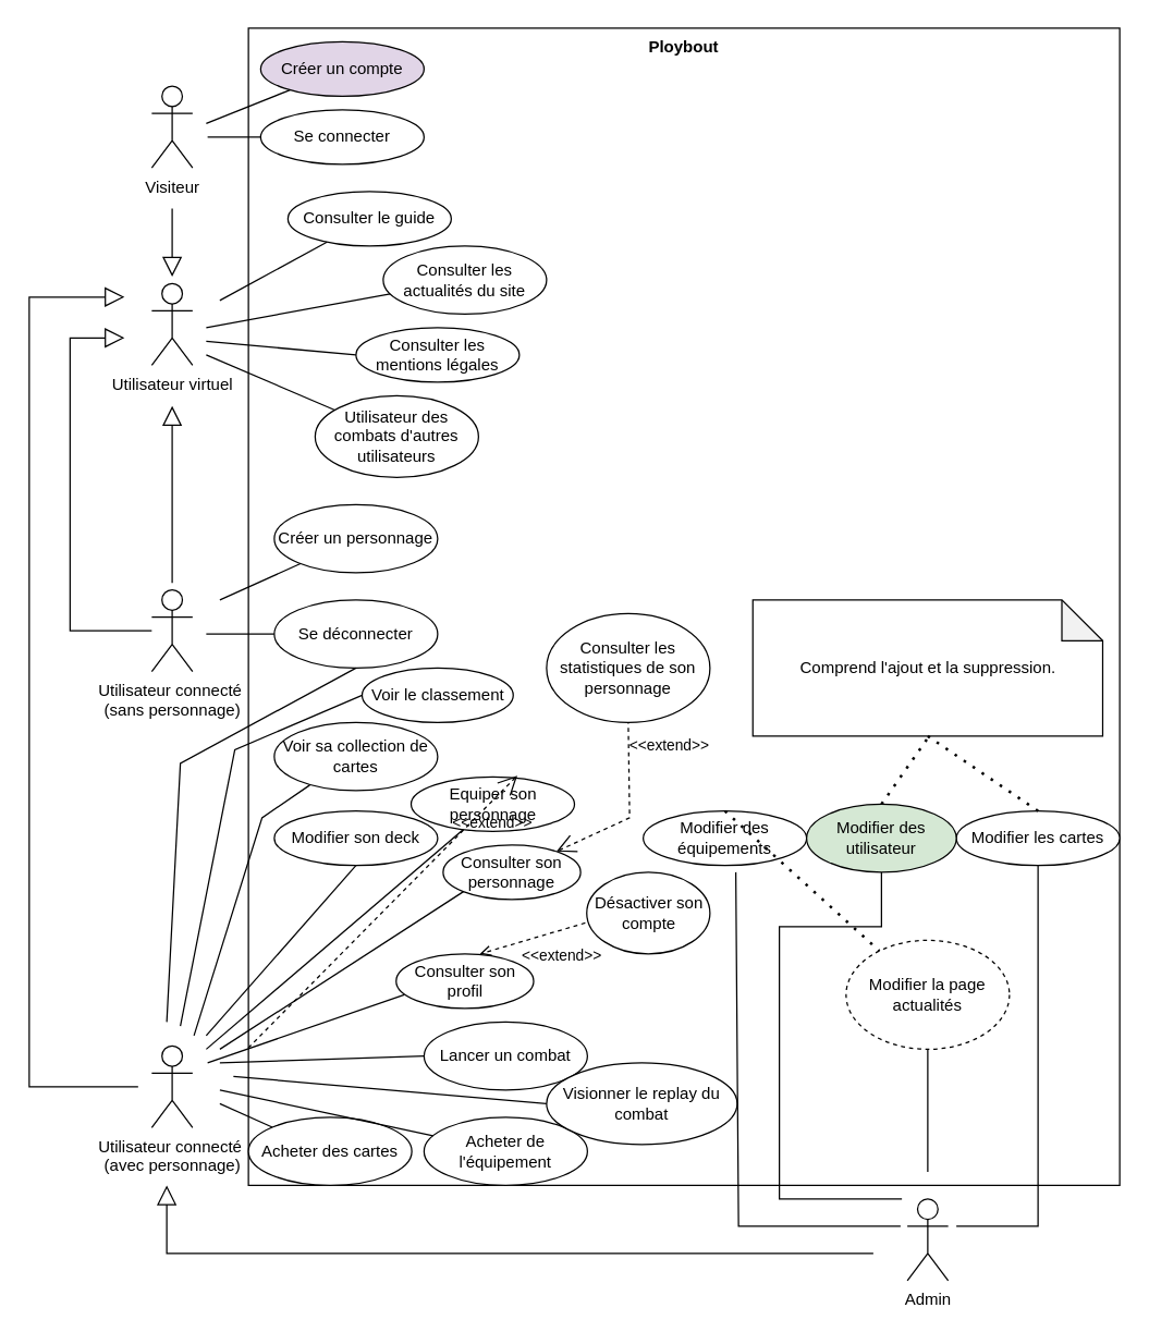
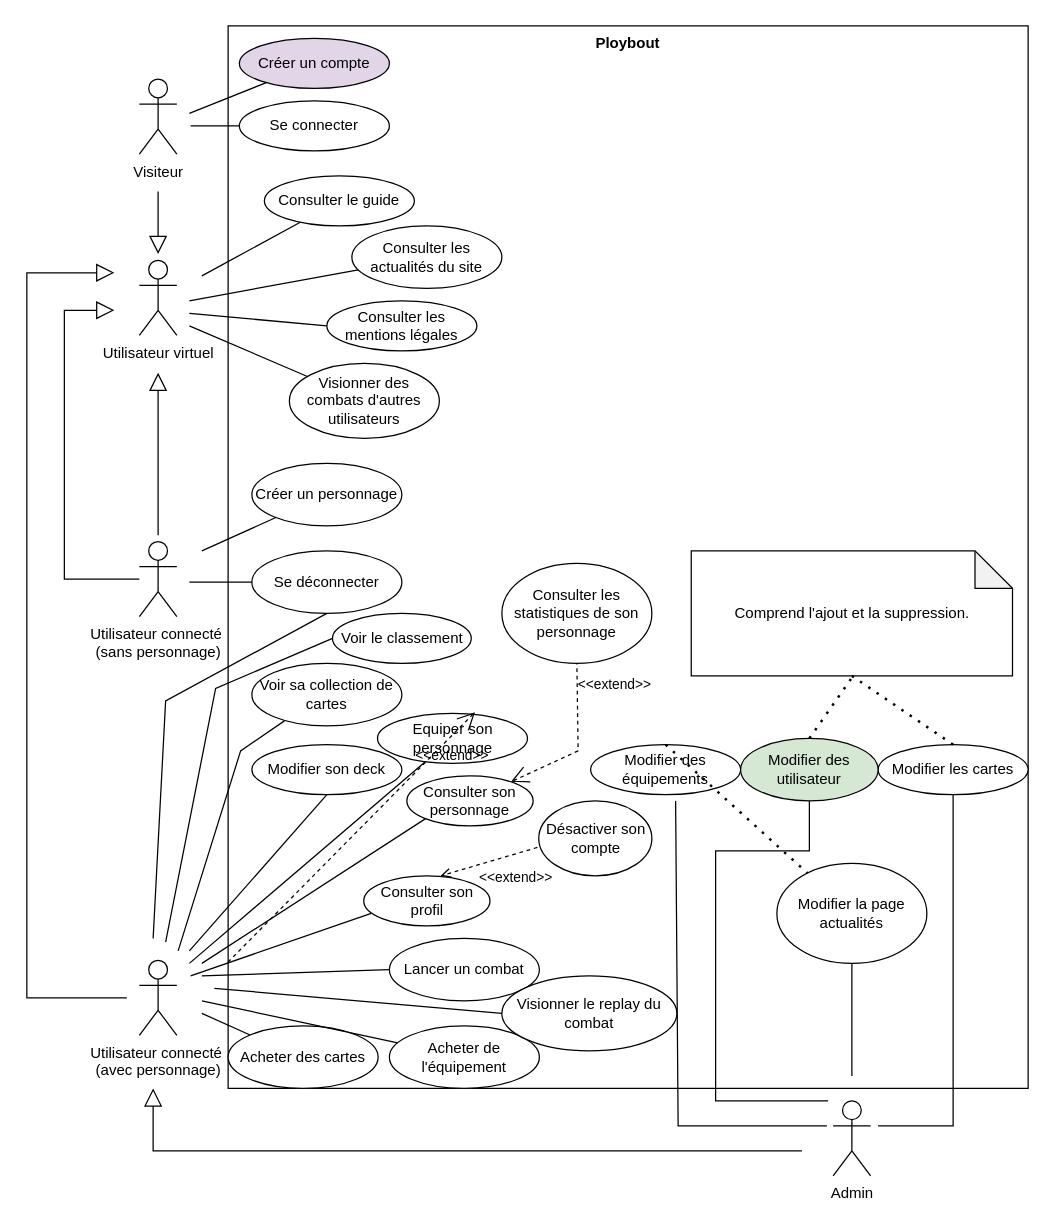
  <mxCell id="0" />
  <mxCell id="1" parent="0" />
  <mxCell id="2" value="Ploybout" style="shape=rect;html=1;verticalAlign=top;fontStyle=1;whiteSpace=wrap;align=center;" parent="1" vertex="1"><mxGeometry x="182" y="20" width="640" height="850" as="geometry" /></mxCell>
  <mxCell id="3" value="Visiteur" style="shape=umlActor;verticalLabelPosition=bottom;verticalAlign=top;html=1;outlineConnect=0;" parent="1" vertex="1"><mxGeometry x="110.98" y="62.5" width="30" height="60" as="geometry" /></mxCell>
  <mxCell id="4" value="&lt;div&gt;Utilisateur connecté&amp;nbsp;&lt;/div&gt;&lt;div&gt;(avec personnage)&lt;/div&gt;" style="shape=umlActor;verticalLabelPosition=bottom;verticalAlign=top;html=1;outlineConnect=0;" parent="1" vertex="1"><mxGeometry x="110.98" y="767.5" width="30" height="60" as="geometry" /></mxCell>
  <mxCell id="5" value="Admin&lt;div&gt;&lt;br&gt;&lt;/div&gt;" style="shape=umlActor;verticalLabelPosition=bottom;verticalAlign=top;html=1;outlineConnect=0;" parent="1" vertex="1"><mxGeometry x="666" y="880" width="30" height="60" as="geometry" /></mxCell>
  <mxCell id="6" value="Consulter le guide" style="ellipse;whiteSpace=wrap;html=1;" parent="1" vertex="1"><mxGeometry x="211" y="140" width="120" height="40" as="geometry" /></mxCell>
  <mxCell id="7" value="Consulter les actualités du site" style="ellipse;whiteSpace=wrap;html=1;" parent="1" vertex="1"><mxGeometry x="281" y="180" width="120" height="50" as="geometry" /></mxCell>
  <mxCell id="8" value="Consulter les mentions légales" style="ellipse;whiteSpace=wrap;html=1;" parent="1" vertex="1"><mxGeometry x="261" y="240" width="120" height="40" as="geometry" /></mxCell>
  <mxCell id="9" value="Lancer un combat" style="ellipse;whiteSpace=wrap;html=1;" parent="1" vertex="1"><mxGeometry x="311" y="750" width="120" height="50" as="geometry" /></mxCell>
  <mxCell id="10" value="Equiper son personnage" style="ellipse;whiteSpace=wrap;html=1;" parent="1" vertex="1"><mxGeometry x="301.5" y="570" width="120" height="40" as="geometry" /></mxCell>
  <mxCell id="11" value="Modifier son deck" style="ellipse;whiteSpace=wrap;html=1;" parent="1" vertex="1"><mxGeometry x="201" y="595" width="120" height="40" as="geometry" /></mxCell>
  <mxCell id="12" value="Consulter son personnage" style="ellipse;whiteSpace=wrap;html=1;" parent="1" vertex="1"><mxGeometry x="325" y="620" width="101" height="40" as="geometry" /></mxCell>
  <mxCell id="13" value="Créer un compte" style="ellipse;whiteSpace=wrap;html=1;fillColor=#e1d5e7;" parent="1" vertex="1"><mxGeometry x="191" y="30" width="120" height="40" as="geometry" /></mxCell>
  <mxCell id="14" value="Créer un personnage" style="ellipse;whiteSpace=wrap;html=1;" parent="1" vertex="1"><mxGeometry x="201" y="370" width="120" height="50" as="geometry" /></mxCell>
  <mxCell id="15" value="Se connecter" style="ellipse;whiteSpace=wrap;html=1;" parent="1" vertex="1"><mxGeometry x="191" y="80" width="120" height="40" as="geometry" /></mxCell>
  <mxCell id="16" value="Acheter des cartes" style="ellipse;whiteSpace=wrap;html=1;" parent="1" vertex="1"><mxGeometry x="182" y="820" width="120" height="50" as="geometry" /></mxCell>
  <mxCell id="17" value="Acheter de l'équipement" style="ellipse;whiteSpace=wrap;html=1;" parent="1" vertex="1"><mxGeometry x="311" y="820" width="120" height="50" as="geometry" /></mxCell>
  <mxCell id="18" value="Se déconnecter" style="ellipse;whiteSpace=wrap;html=1;" parent="1" vertex="1"><mxGeometry x="201" y="440" width="120" height="50" as="geometry" /></mxCell>
  <mxCell id="19" value="Voir sa collection de cartes" style="ellipse;whiteSpace=wrap;html=1;" parent="1" vertex="1"><mxGeometry x="201" y="530" width="120" height="50" as="geometry" /></mxCell>
  <mxCell id="20" value="Visionner le replay du combat" style="ellipse;whiteSpace=wrap;html=1;" parent="1" vertex="1"><mxGeometry x="401" y="780" width="140" height="60" as="geometry" /></mxCell>
  <mxCell id="21" value="Utilisateur virtuel" style="shape=umlActor;verticalLabelPosition=bottom;verticalAlign=top;html=1;outlineConnect=0;" parent="1" vertex="1"><mxGeometry x="110.98" y="207.5" width="30" height="60" as="geometry" /></mxCell>
  <mxCell id="22" value="Utilisateur connecté&amp;nbsp;&lt;div&gt;(sans personnage)&lt;/div&gt;" style="shape=umlActor;verticalLabelPosition=bottom;verticalAlign=top;html=1;outlineConnect=0;" parent="1" vertex="1"><mxGeometry x="110.98" y="432.5" width="30" height="60" as="geometry" /></mxCell>
  <mxCell id="23" value="" style="edgeStyle=none;html=1;endArrow=block;endFill=0;endSize=12;verticalAlign=bottom;rounded=0;" parent="1" edge="1"><mxGeometry width="160" relative="1" as="geometry"><mxPoint x="125.98" y="427.5" as="sourcePoint" /><mxPoint x="125.98" y="297.5" as="targetPoint" /></mxGeometry></mxCell>
  <mxCell id="24" value="" style="edgeStyle=none;html=1;endArrow=block;endFill=0;endSize=12;verticalAlign=bottom;rounded=0;" parent="1" edge="1"><mxGeometry width="160" relative="1" as="geometry"><mxPoint x="125.98" y="152.5" as="sourcePoint" /><mxPoint x="125.98" y="202.5" as="targetPoint" /></mxGeometry></mxCell>
  <mxCell id="25" value="" style="edgeStyle=none;html=1;endArrow=block;endFill=0;endSize=12;verticalAlign=bottom;rounded=0;" parent="1" source="22" edge="1"><mxGeometry width="160" relative="1" as="geometry"><mxPoint x="110.98" y="487.5" as="sourcePoint" /><mxPoint x="90.98" y="247.5" as="targetPoint" /><Array as="points"><mxPoint x="50.98" y="462.5" /><mxPoint x="50.98" y="247.5" /></Array></mxGeometry></mxCell>
  <mxCell id="26" value="" style="edgeStyle=none;html=1;endArrow=block;endFill=0;endSize=12;verticalAlign=bottom;rounded=0;" parent="1" edge="1"><mxGeometry width="160" relative="1" as="geometry"><mxPoint x="641" y="920" as="sourcePoint" /><mxPoint x="122" y="870" as="targetPoint" /><Array as="points"><mxPoint x="122" y="920" /></Array></mxGeometry></mxCell>
  <mxCell id="27" value="" style="endArrow=none;html=1;rounded=0;" parent="1" target="13" edge="1"><mxGeometry width="50" height="50" relative="1" as="geometry"><mxPoint x="151" y="90" as="sourcePoint" /><mxPoint x="421" y="335" as="targetPoint" /></mxGeometry></mxCell>
  <mxCell id="28" value="" style="endArrow=none;html=1;rounded=0;" parent="1" target="15" edge="1"><mxGeometry width="50" height="50" relative="1" as="geometry"><mxPoint x="152" y="100" as="sourcePoint" /><mxPoint x="223" y="-35" as="targetPoint" /></mxGeometry></mxCell>
  <mxCell id="29" value="" style="endArrow=none;html=1;rounded=0;" parent="1" target="6" edge="1"><mxGeometry width="50" height="50" relative="1" as="geometry"><mxPoint x="161" y="220" as="sourcePoint" /><mxPoint x="201" y="109" as="targetPoint" /></mxGeometry></mxCell>
  <mxCell id="30" value="" style="endArrow=none;html=1;rounded=0;" parent="1" target="7" edge="1"><mxGeometry width="50" height="50" relative="1" as="geometry"><mxPoint x="151" y="240" as="sourcePoint" /><mxPoint x="257" y="196" as="targetPoint" /></mxGeometry></mxCell>
  <mxCell id="31" value="" style="endArrow=none;html=1;rounded=0;entryX=0;entryY=0.5;entryDx=0;entryDy=0;" parent="1" target="8" edge="1"><mxGeometry width="50" height="50" relative="1" as="geometry"><mxPoint x="151" y="250" as="sourcePoint" /><mxPoint x="221" y="280" as="targetPoint" /></mxGeometry></mxCell>
  <mxCell id="32" value="" style="endArrow=none;html=1;rounded=0;" parent="1" target="18" edge="1"><mxGeometry width="50" height="50" relative="1" as="geometry"><mxPoint x="151" y="465" as="sourcePoint" /><mxPoint x="421" y="450" as="targetPoint" /></mxGeometry></mxCell>
  <mxCell id="33" value="" style="edgeStyle=none;html=1;endArrow=block;endFill=0;endSize=12;verticalAlign=bottom;rounded=0;" parent="1" edge="1"><mxGeometry width="160" relative="1" as="geometry"><mxPoint x="100.98" y="797.5" as="sourcePoint" /><mxPoint x="90.98" y="217.5" as="targetPoint" /><Array as="points"><mxPoint x="20.98" y="797.5" /><mxPoint x="20.98" y="217.5" /></Array></mxGeometry></mxCell>
- <mxCell id="34" value="Utilisateur des combats d'autres utilisateurs" style="ellipse;whiteSpace=wrap;html=1;" parent="1" vertex="1"><mxGeometry x="231" y="290" width="120" height="60" as="geometry" /></mxCell>
+ <mxCell id="34" value="Visionner des combats d'autres utilisateurs" style="ellipse;whiteSpace=wrap;html=1;" parent="1" vertex="1"><mxGeometry x="231" y="290" width="120" height="60" as="geometry" /></mxCell>
  <mxCell id="35" value="" style="endArrow=none;html=1;rounded=0;" parent="1" target="34" edge="1"><mxGeometry width="50" height="50" relative="1" as="geometry"><mxPoint x="151" y="260" as="sourcePoint" /><mxPoint x="221" y="330" as="targetPoint" /></mxGeometry></mxCell>
  <mxCell id="36" value="" style="endArrow=none;html=1;rounded=0;entryX=0.217;entryY=0.92;entryDx=0;entryDy=0;entryPerimeter=0;" parent="1" target="19" edge="1"><mxGeometry width="50" height="50" relative="1" as="geometry"><mxPoint x="142" y="760" as="sourcePoint" /><mxPoint x="120.98" y="607.5" as="targetPoint" /><Array as="points"><mxPoint x="192" y="600" /></Array></mxGeometry></mxCell>
  <mxCell id="37" value="" style="endArrow=none;html=1;rounded=0;" parent="1" target="14" edge="1"><mxGeometry width="50" height="50" relative="1" as="geometry"><mxPoint x="161" y="440" as="sourcePoint" /><mxPoint x="421" y="520" as="targetPoint" /></mxGeometry></mxCell>
  <mxCell id="38" value="" style="endArrow=none;html=1;rounded=0;" parent="1" target="10" edge="1"><mxGeometry width="50" height="50" relative="1" as="geometry"><mxPoint x="151" y="770" as="sourcePoint" /><mxPoint x="421" y="580" as="targetPoint" /></mxGeometry></mxCell>
  <mxCell id="39" value="" style="endArrow=none;html=1;rounded=0;entryX=0;entryY=0.5;entryDx=0;entryDy=0;" parent="1" target="9" edge="1"><mxGeometry width="50" height="50" relative="1" as="geometry"><mxPoint x="161" y="780" as="sourcePoint" /><mxPoint x="421" y="580" as="targetPoint" /></mxGeometry></mxCell>
  <mxCell id="40" value="" style="endArrow=none;html=1;rounded=0;entryX=0;entryY=1;entryDx=0;entryDy=0;" parent="1" target="12" edge="1"><mxGeometry width="50" height="50" relative="1" as="geometry"><mxPoint x="161" y="770" as="sourcePoint" /><mxPoint x="421" y="580" as="targetPoint" /></mxGeometry></mxCell>
  <mxCell id="41" value="&amp;lt;&amp;lt;extend&amp;gt;&amp;gt;" style="edgeStyle=none;html=1;startArrow=open;endArrow=none;startSize=12;verticalAlign=bottom;dashed=1;labelBackgroundColor=none;rounded=0;entryX=0.5;entryY=1;entryDx=0;entryDy=0;" parent="1" source="12" target="42" edge="1"><mxGeometry x="0.593" y="-30" width="160" relative="1" as="geometry"><mxPoint x="311" y="610" as="sourcePoint" /><mxPoint x="571" y="630" as="targetPoint" /><Array as="points"><mxPoint x="462" y="600" /></Array><mxPoint as="offset" /></mxGeometry></mxCell>
  <mxCell id="42" value="Consulter les statistiques de son personnage" style="ellipse;whiteSpace=wrap;html=1;" parent="1" vertex="1"><mxGeometry x="401" y="450" width="120" height="80" as="geometry" /></mxCell>
  <mxCell id="43" value="" style="endArrow=none;html=1;rounded=0;entryX=0;entryY=0.5;entryDx=0;entryDy=0;" parent="1" target="20" edge="1"><mxGeometry width="50" height="50" relative="1" as="geometry"><mxPoint x="171" y="790" as="sourcePoint" /><mxPoint x="421" y="480" as="targetPoint" /></mxGeometry></mxCell>
  <mxCell id="44" value="Modifier les cartes" style="ellipse;whiteSpace=wrap;html=1;" parent="1" vertex="1"><mxGeometry x="702" y="595" width="120" height="40" as="geometry" /></mxCell>
  <mxCell id="45" value="Modifier des équipements" style="ellipse;whiteSpace=wrap;html=1;" parent="1" vertex="1"><mxGeometry x="472" y="595" width="120" height="40" as="geometry" /></mxCell>
- <mxCell id="46" value="Modifier la page actualités" style="ellipse;whiteSpace=wrap;html=1;dashed=1;" parent="1" vertex="1"><mxGeometry x="621" y="690" width="120" height="80" as="geometry" /></mxCell>
+ <mxCell id="46" value="Modifier la page actualités" style="ellipse;whiteSpace=wrap;html=1;" parent="1" vertex="1"><mxGeometry x="621" y="690" width="120" height="80" as="geometry" /></mxCell>
  <mxCell id="47" value="Comprend l'ajout et la suppression." style="shape=note;whiteSpace=wrap;html=1;backgroundOutline=1;darkOpacity=0.05;" parent="1" vertex="1"><mxGeometry x="552.5" y="440" width="257" height="100" as="geometry" /></mxCell>
  <mxCell id="48" value="" style="endArrow=none;html=1;rounded=0;entryX=0;entryY=0;entryDx=0;entryDy=0;" parent="1" target="16" edge="1"><mxGeometry width="50" height="50" relative="1" as="geometry"><mxPoint x="161" y="810" as="sourcePoint" /><mxPoint x="421" y="680" as="targetPoint" /></mxGeometry></mxCell>
  <mxCell id="49" value="" style="endArrow=none;html=1;rounded=0;" parent="1" target="17" edge="1"><mxGeometry width="50" height="50" relative="1" as="geometry"><mxPoint x="161" y="800" as="sourcePoint" /><mxPoint x="421" y="680" as="targetPoint" /></mxGeometry></mxCell>
  <mxCell id="50" value="&amp;lt;&amp;lt;extend&amp;gt;&amp;gt;" style="edgeStyle=none;html=1;startArrow=open;endArrow=none;startSize=12;verticalAlign=bottom;dashed=1;labelBackgroundColor=none;rounded=0;exitX=0.65;exitY=-0.025;exitDx=0;exitDy=0;exitPerimeter=0;" parent="1" source="10" target="2" edge="1"><mxGeometry x="-0.69" y="18" width="160" relative="1" as="geometry"><mxPoint x="311" y="610" as="sourcePoint" /><mxPoint x="471" y="610" as="targetPoint" /><mxPoint as="offset" /></mxGeometry></mxCell>
  <mxCell id="51" value="" style="endArrow=none;html=1;rounded=0;entryX=0.5;entryY=1;entryDx=0;entryDy=0;" parent="1" target="11" edge="1"><mxGeometry width="50" height="50" relative="1" as="geometry"><mxPoint x="151" y="760" as="sourcePoint" /><mxPoint x="421" y="580" as="targetPoint" /></mxGeometry></mxCell>
  <mxCell id="52" value="" style="endArrow=none;dashed=1;html=1;dashPattern=1 3;strokeWidth=2;rounded=0;exitX=0.5;exitY=0;exitDx=0;exitDy=0;" parent="1" source="45" target="46" edge="1"><mxGeometry width="50" height="50" relative="1" as="geometry"><mxPoint x="681" y="600" as="sourcePoint" /><mxPoint x="421" y="480" as="targetPoint" /></mxGeometry></mxCell>
  <mxCell id="53" value="" style="endArrow=none;dashed=1;html=1;dashPattern=1 3;strokeWidth=2;rounded=0;exitX=0.5;exitY=0;exitDx=0;exitDy=0;" parent="1" source="44" edge="1"><mxGeometry width="50" height="50" relative="1" as="geometry"><mxPoint x="621" y="610" as="sourcePoint" /><mxPoint x="681" y="540" as="targetPoint" /></mxGeometry></mxCell>
  <mxCell id="54" value="" style="endArrow=none;html=1;rounded=0;entryX=0.5;entryY=1;entryDx=0;entryDy=0;" parent="1" target="46" edge="1"><mxGeometry width="50" height="50" relative="1" as="geometry"><mxPoint x="681" y="860" as="sourcePoint" /><mxPoint x="421" y="680" as="targetPoint" /></mxGeometry></mxCell>
  <mxCell id="55" value="" style="endArrow=none;html=1;rounded=0;entryX=0.5;entryY=1;entryDx=0;entryDy=0;" parent="1" target="44" edge="1"><mxGeometry width="50" height="50" relative="1" as="geometry"><mxPoint x="702" y="900" as="sourcePoint" /><mxPoint x="691" y="780" as="targetPoint" /><Array as="points"><mxPoint x="762" y="900" /></Array></mxGeometry></mxCell>
  <mxCell id="56" value="" style="endArrow=none;html=1;rounded=0;entryX=0.5;entryY=1;entryDx=0;entryDy=0;" parent="1" target="18" edge="1"><mxGeometry width="50" height="50" relative="1" as="geometry"><mxPoint x="122" y="750" as="sourcePoint" /><mxPoint x="422" y="480" as="targetPoint" /><Array as="points"><mxPoint x="132" y="560" /></Array></mxGeometry></mxCell>
  <mxCell id="57" value="Modifier des utilisateur" style="ellipse;whiteSpace=wrap;html=1;fillColor=#d5e8d4;" parent="1" vertex="1"><mxGeometry x="592" y="590" width="110" height="50" as="geometry" /></mxCell>
  <mxCell id="58" value="" style="endArrow=none;dashed=1;html=1;dashPattern=1 3;strokeWidth=2;rounded=0;exitX=0.5;exitY=0;exitDx=0;exitDy=0;" parent="1" source="57" edge="1"><mxGeometry width="50" height="50" relative="1" as="geometry"><mxPoint x="542" y="605" as="sourcePoint" /><mxPoint x="682" y="540" as="targetPoint" /></mxGeometry></mxCell>
  <mxCell id="59" value="" style="endArrow=none;html=1;rounded=0;" parent="1" edge="1"><mxGeometry width="50" height="50" relative="1" as="geometry"><mxPoint x="661" y="900" as="sourcePoint" /><mxPoint x="540" y="640" as="targetPoint" /><Array as="points"><mxPoint x="542" y="900" /></Array></mxGeometry></mxCell>
  <mxCell id="60" value="" style="endArrow=none;html=1;rounded=0;exitX=0.5;exitY=1;exitDx=0;exitDy=0;" parent="1" source="57" edge="1"><mxGeometry width="50" height="50" relative="1" as="geometry"><mxPoint x="332" y="740" as="sourcePoint" /><mxPoint x="662" y="880" as="targetPoint" /><Array as="points"><mxPoint x="647" y="680" /><mxPoint x="572" y="680" /><mxPoint x="572" y="880" /></Array></mxGeometry></mxCell>
  <mxCell id="61" value="Voir le classement" style="ellipse;whiteSpace=wrap;html=1;" parent="1" vertex="1"><mxGeometry x="265.5" y="490" width="111" height="40" as="geometry" /></mxCell>
  <mxCell id="62" value="" style="endArrow=none;html=1;rounded=0;entryX=0;entryY=0.5;entryDx=0;entryDy=0;" parent="1" target="61" edge="1"><mxGeometry width="50" height="50" relative="1" as="geometry"><mxPoint x="132" y="753" as="sourcePoint" /><mxPoint x="261" y="510" as="targetPoint" /><Array as="points"><mxPoint x="172" y="550" /></Array></mxGeometry></mxCell>
  <mxCell id="63" value="Consulter son profil" style="ellipse;whiteSpace=wrap;html=1;" vertex="1" parent="1"><mxGeometry x="290.5" y="700" width="101" height="40" as="geometry" /></mxCell>
  <mxCell id="64" value="" style="endArrow=none;html=1;rounded=0;entryX=0.059;entryY=0.75;entryDx=0;entryDy=0;entryPerimeter=0;" edge="1" parent="1" target="63"><mxGeometry width="50" height="50" relative="1" as="geometry"><mxPoint x="152" y="780" as="sourcePoint" /><mxPoint x="221" y="730" as="targetPoint" /></mxGeometry></mxCell>
  <mxCell id="65" value="Désactiver son compte" style="ellipse;whiteSpace=wrap;html=1;" vertex="1" parent="1"><mxGeometry x="430.5" y="640" width="90.5" height="60" as="geometry" /></mxCell>
  <mxCell id="66" value="&amp;lt;&amp;lt;extend&amp;gt;&amp;gt;" style="html=1;verticalAlign=bottom;labelBackgroundColor=none;endArrow=open;endFill=0;dashed=1;rounded=0;exitX=-0.012;exitY=0.621;exitDx=0;exitDy=0;exitPerimeter=0;" edge="1" parent="1" source="65"><mxGeometry x="-0.357" y="27" width="160" relative="1" as="geometry"><mxPoint x="382" y="700" as="sourcePoint" /><mxPoint x="352" y="700" as="targetPoint" /><Array as="points" /><mxPoint as="offset" /></mxGeometry></mxCell>
